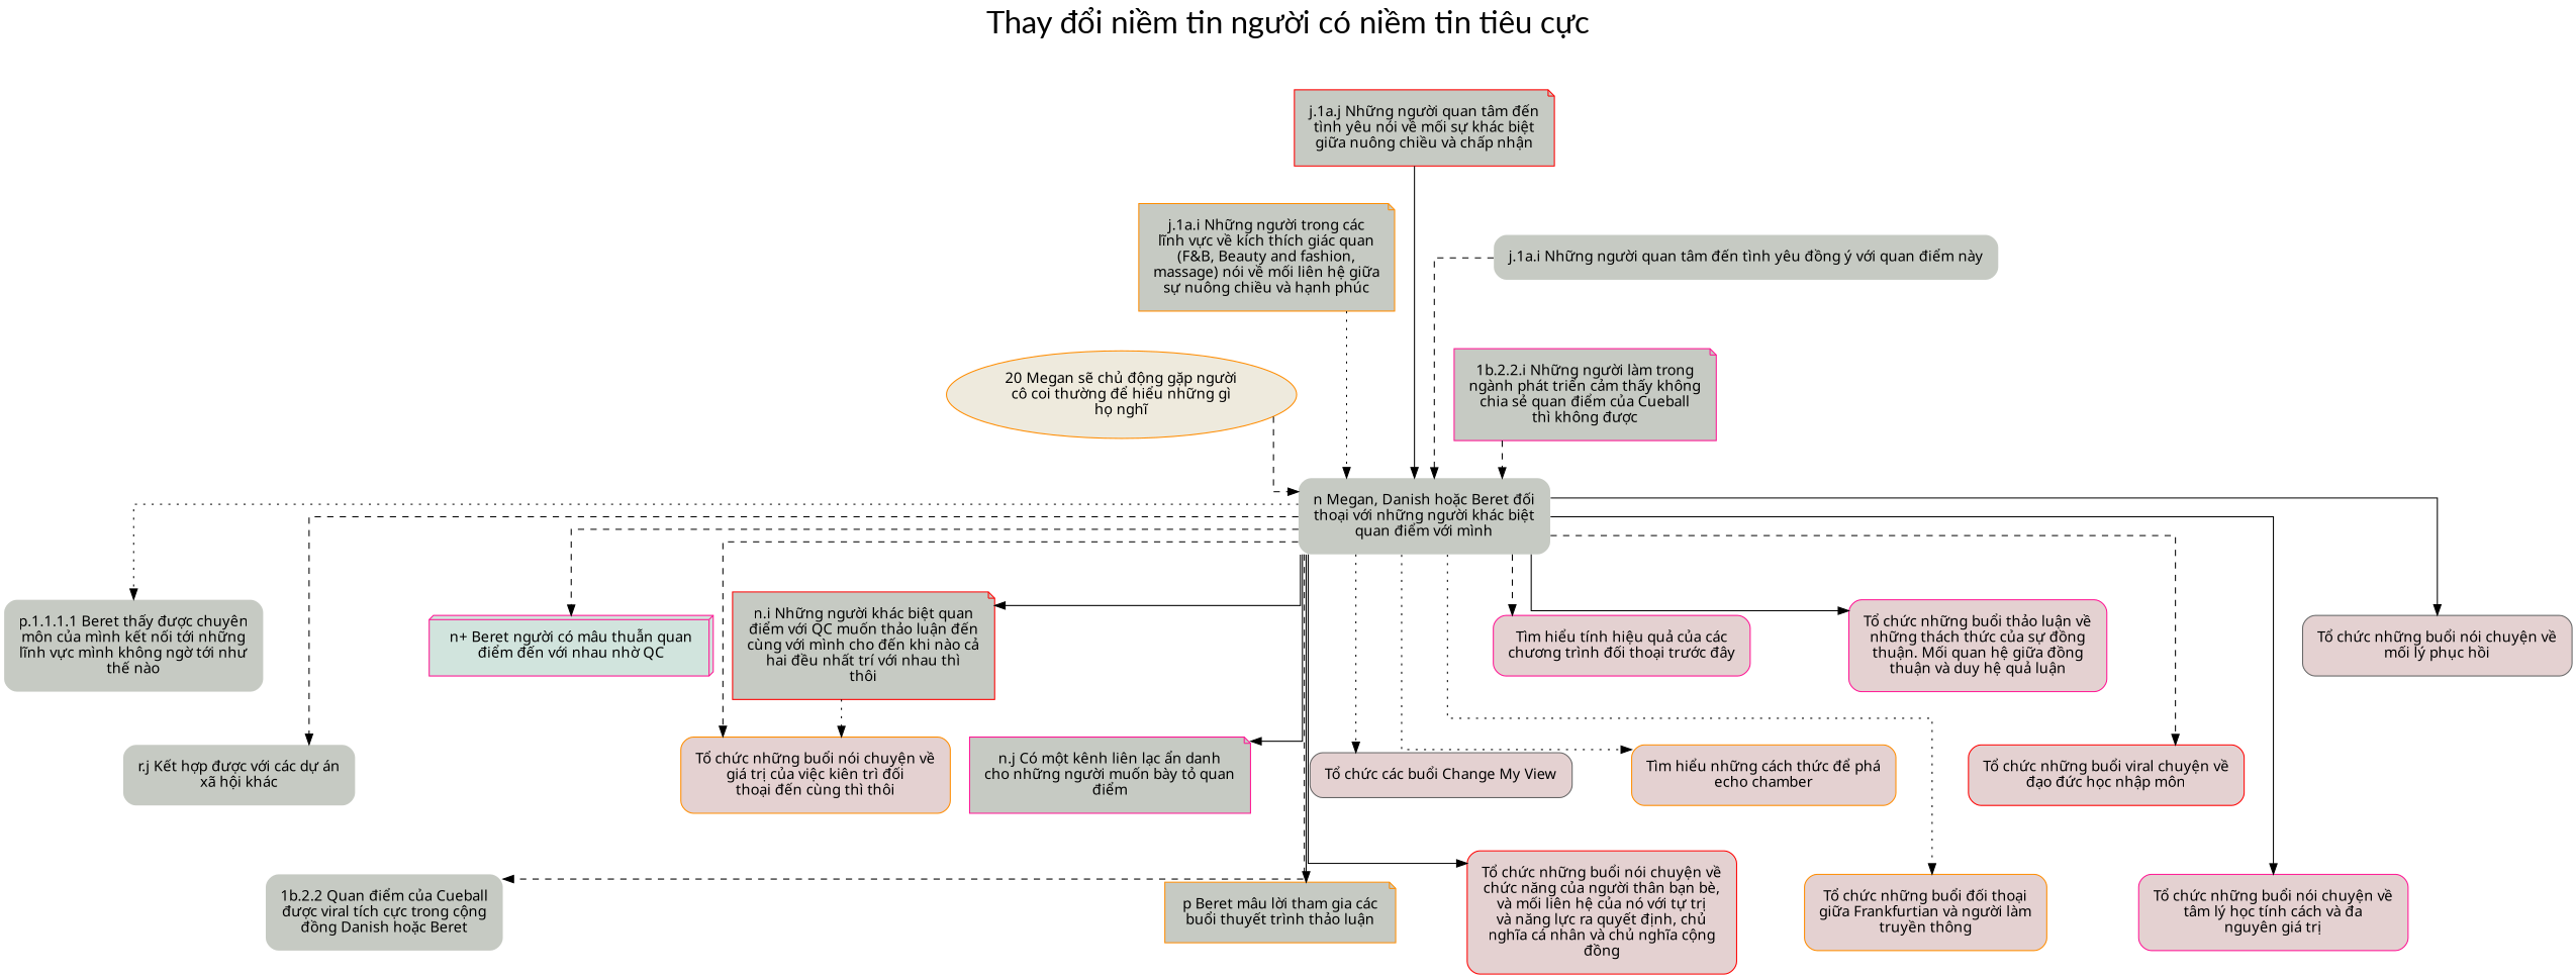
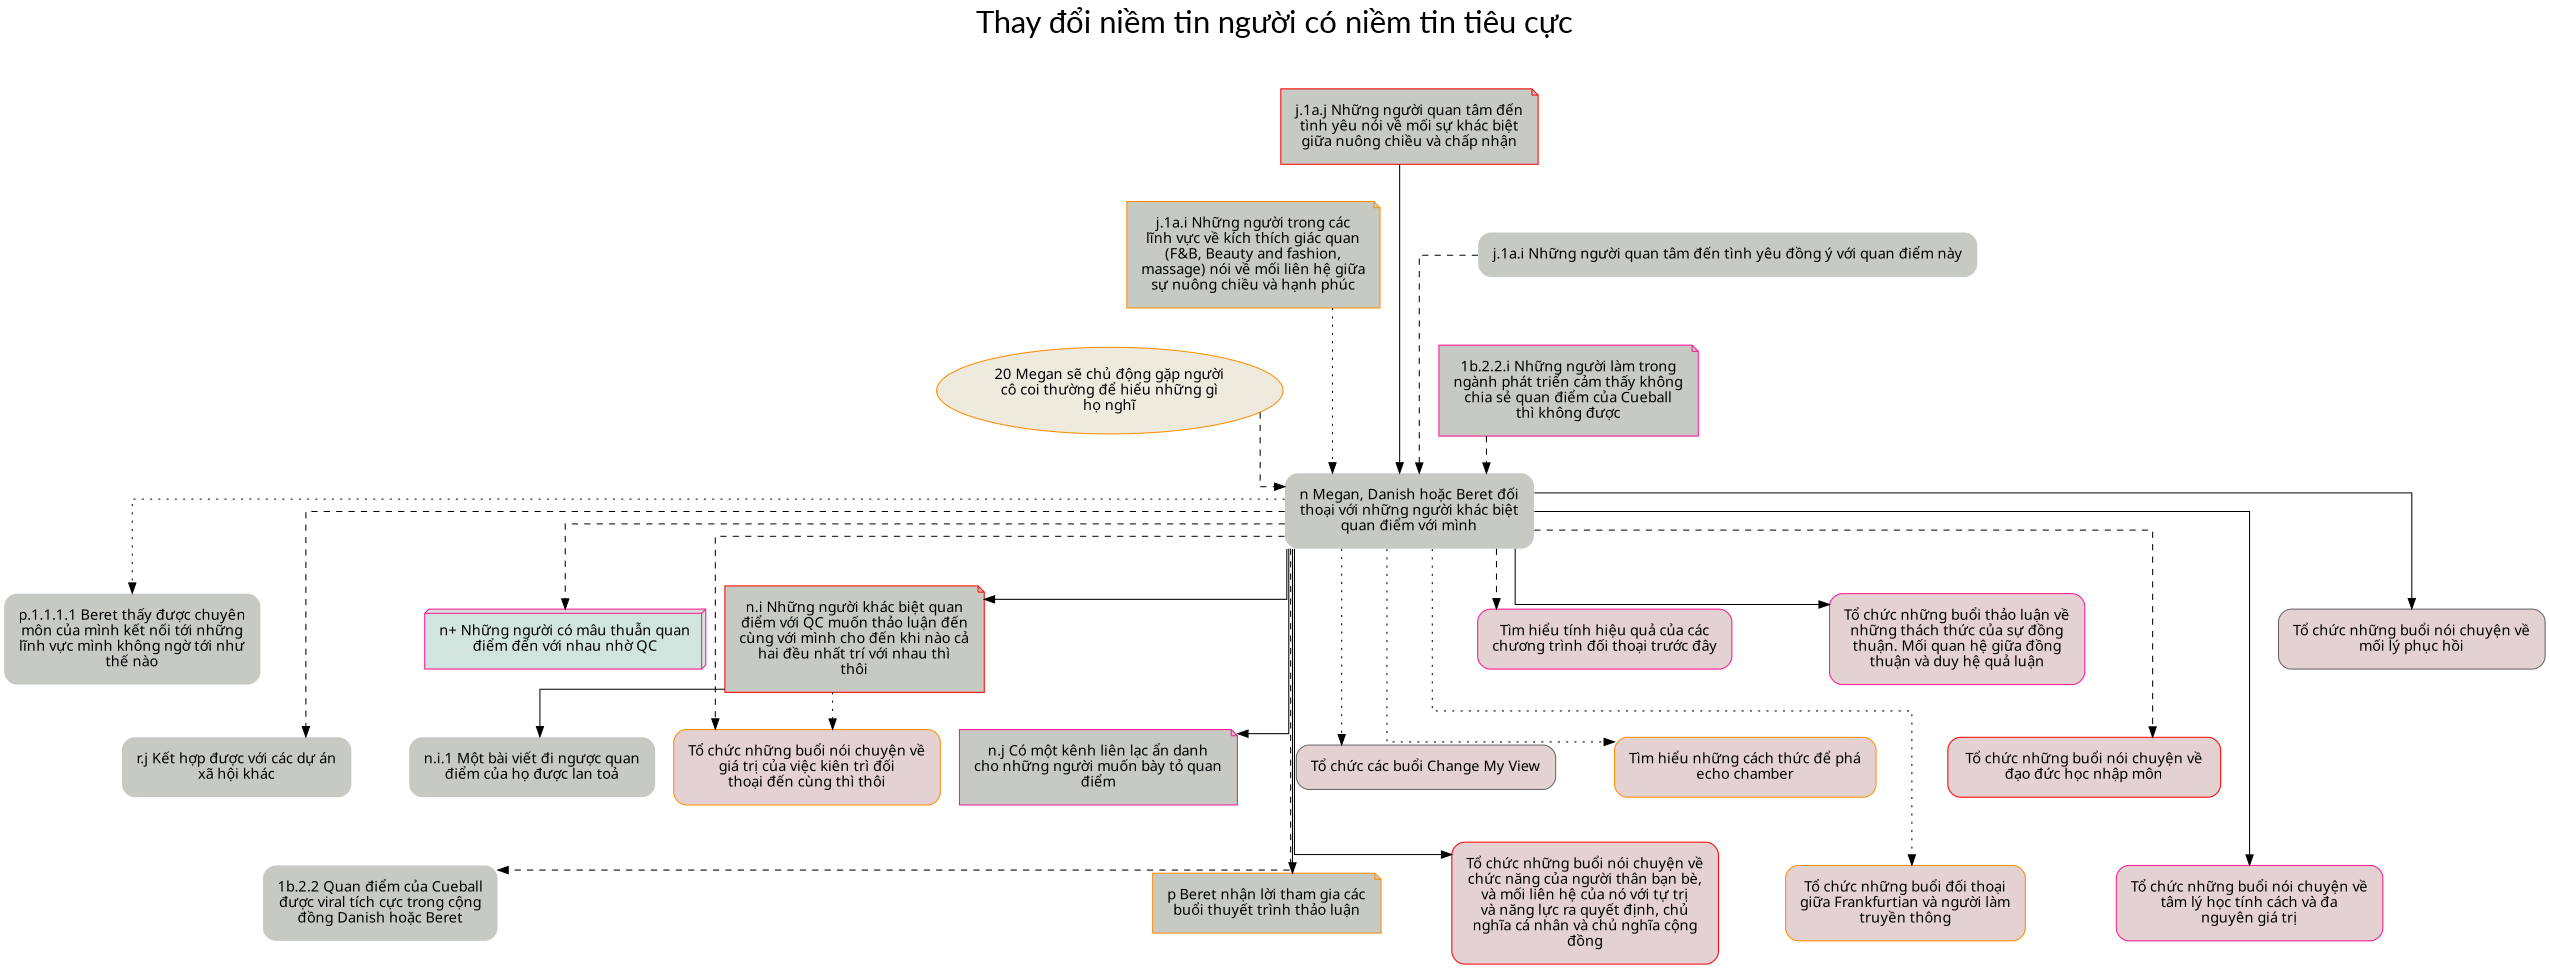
  digraph {
    fontname=Lato
    fontsize=30
    label="Thay đổi niềm tin người có niềm tin tiêu cực"
    labelloc=t
    splines=ortho
    style=rounded
    node [color=darkorange fillcolor="#c6cac3" fontname="SVN-Avo" margin=0.2 shape=polygon style="filled, rounded"]
    edge [minlen=1 penwidth=1 style=dashed]
    n1 [fillcolor="#EEEADD" label="20 Megan sẽ chủ động gặp người\ncô coi thường để hiểu những gì\nhọ nghĩ" margin=0.1 shape=oval]
    n2 [label="n Megan, Danish hoặc Beret đối\nthoại với những người khác biệt\nquan điểm với mình" shape=plaintext]
    n3 [color=red label="p.1.1.1.1 Beret thấy được chuyên\nmôn của mình kết nối tới những\nlĩnh vực mình không ngờ tới như\nthế nào" shape=plaintext]
    n4 [color=red label="r.j Kết hợp được với các dự án\nxã hội khác" shape=plaintext]
    n5 [color=red label="1b.2.2 Quan điểm của Cueball\nđược viral tích cực trong cộng\nđồng Danish hoặc Beret" shape=plaintext]
-   n6 [color=deeppink fillcolor="#D1E4DD" label="n+ Beret người có mâu thuẫn quan\nđiểm đến với nhau nhờ QC" shape=box3d]
+   n6 [color=deeppink fillcolor="#D1E4DD" label="n+ Những người có mâu thuẫn quan\nđiểm đến với nhau nhờ QC" shape=box3d]
    n7 [color=red label="n.i Những người khác biệt quan\nđiểm với QC muốn thảo luận đến\ncùng với mình cho đến khi nào cả\nhai đều nhất trí với nhau thì\nthôi" shape=note style=filled]
    n8 [color=deeppink label="n.j Có một kênh liên lạc ẩn danh\ncho những người muốn bày tỏ quan\nđiểm" shape=note style=filled]
-   n9 [label="p Beret mâu lời tham gia các\nbuổi thuyết trình thảo luận" shape=note style=filled]
+   n9 [label="p Beret nhận lời tham gia các\nbuổi thuyết trình thảo luận" shape=note style=filled]
    n10 [color=gray40 fillcolor="#E4D1D1" label="Tổ chức các buổi Change My View"]
    n11 [color=red fillcolor="#E4D1D1" label="Tổ chức những buổi nói chuyện về\nchức năng của người thân bạn bè,\nvà mối liên hệ của nó với tự trị\nvà năng lực ra quyết định, chủ\nnghĩa cá nhân và chủ nghĩa cộng\nđồng"]
    n12 [fillcolor="#E4D1D1" label="Tổ chức những buổi nói chuyện về\ngiá trị của việc kiên trì đối\nthoại đến cùng thì thôi"]
    n13 [color=deeppink fillcolor="#E4D1D1" label="Tìm hiểu tính hiệu quả của các\nchương trình đối thoại trước đây"]
    n14 [fillcolor="#E4D1D1" label="Tìm hiểu những cách thức để phá\necho chamber"]
    n15 [fillcolor="#E4D1D1" label="Tổ chức những buổi đối thoại\ngiữa Frankfurtian và người làm\ntruyền thông"]
    n16 [color=deeppink fillcolor="#E4D1D1" label="Tổ chức những buổi thảo luận về\nnhững thách thức của sự đồng\nthuận. Mối quan hệ giữa đồng\nthuận và duy hệ quả luận"]
-   n17 [color=red fillcolor="#E4D1D1" label="Tổ chức những buổi viral chuyện về\nđạo đức học nhập môn"]
+   n17 [color=red fillcolor="#E4D1D1" label="Tổ chức những buổi nói chuyện về\nđạo đức học nhập môn"]
    n18 [color=deeppink fillcolor="#E4D1D1" label="Tổ chức những buổi nói chuyện về\ntâm lý học tính cách và đa\nnguyên giá trị"]
    n19 [color=gray40 fillcolor="#E4D1D1" label="Tổ chức những buổi nói chuyện về\nmối lý phục hồi"]
+   n20 [label="n.i.1 Một bài viết đi ngược quan\nđiểm của họ được lan toả" shape=plaintext]
    n21 [label="j.1a.i Những người trong các\nlĩnh vực về kích thích giác quan\n(F&B, Beauty and fashion,\nmassage) nói về mối liên hệ giữa\nsự nuông chiều và hạnh phúc" shape=note style=filled]
    n22 [color=red label="j.1a.j Những người quan tâm đến\ntình yêu nói về mối sự khác biệt\ngiữa nuông chiều và chấp nhận" shape=note style=filled]
    n23 [color=deeppink label="1b.2.2.i Những người làm trong\nngành phát triển cảm thấy không\nchia sẻ quan điểm của Cueball\nthì không được" shape=note style=filled]
    "j.1a.i Những người quan tâm đến tình yêu đồng ý với quan điểm này" [color=gray40 shape=plaintext]
    n1 -> n2
    n2 -> n3 [style=dotted]
    n2 -> n4 [minlen=2]
    n2 -> n5 [minlen=3]
    n2 -> n6
    n2 -> n7 [style=bold minlen=""]
    n2 -> n8 [minlen=2 style=bold]
    n2 -> n9 [minlen=3 style=bold]
    n2 -> n10 [minlen=2 style=dotted]
    n2 -> n11 [minlen=3 style=bold]
    n2 -> n12 [minlen=""]
    n2 -> n13
    n2 -> n14 [minlen=2 style=dotted]
    n2 -> n15 [minlen=3 style=dotted]
    n2 -> n16 [style=bold]
    n2 -> n17 [minlen=2]
    n2 -> n18 [minlen=3 style=bold]
    n2 -> n19 [style=bold]
    n7 -> n12 [style=dotted minlen=""]
+   n7 -> n20 [style=bold]
    n21 -> n2 [minlen=2 style=dotted]
    n22 -> n2 [minlen=3 style=bold]
    n23 -> n2
    "j.1a.i Những người quan tâm đến tình yêu đồng ý với quan điểm này" -> n2 [minlen=2]
  }
